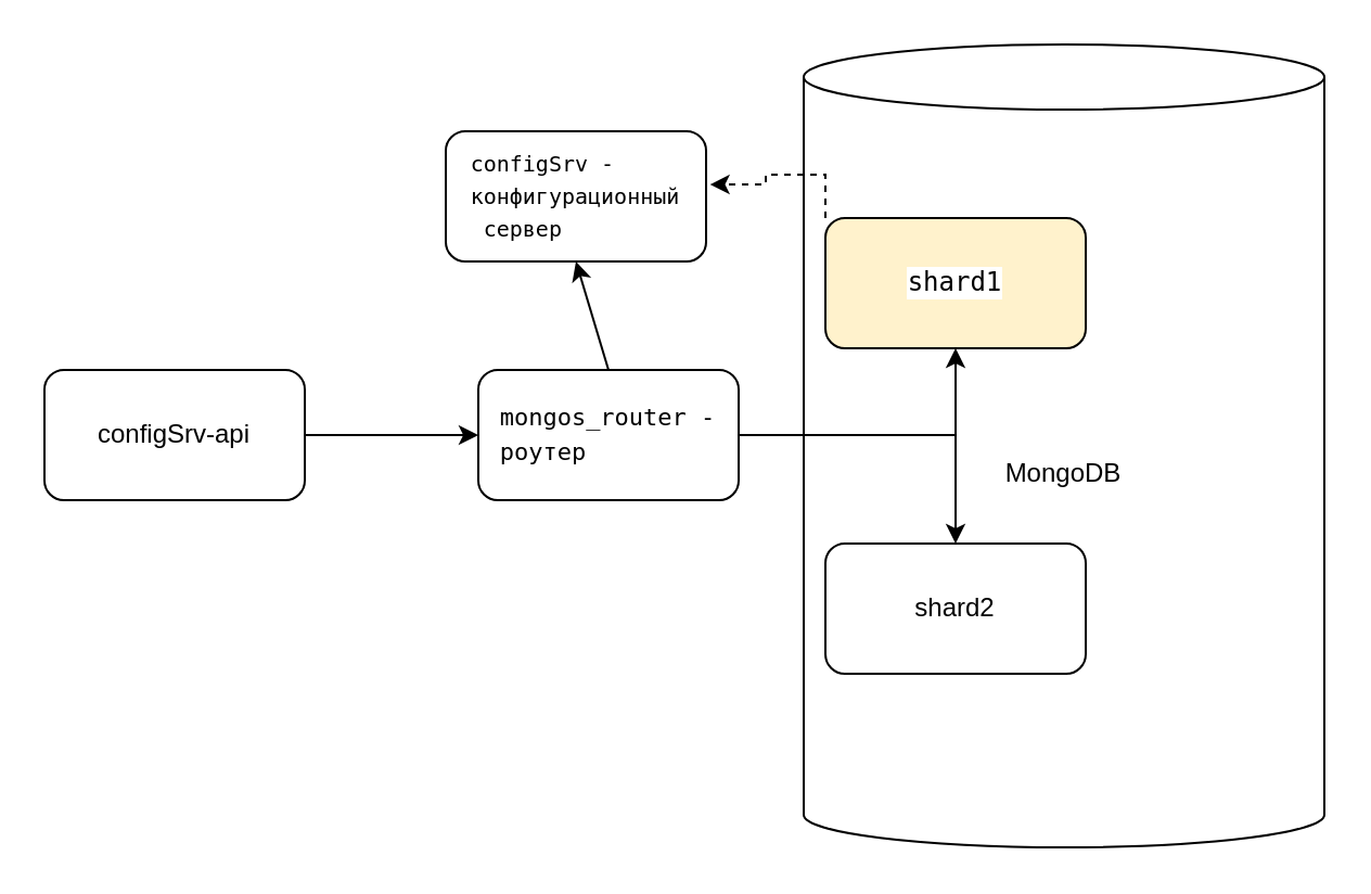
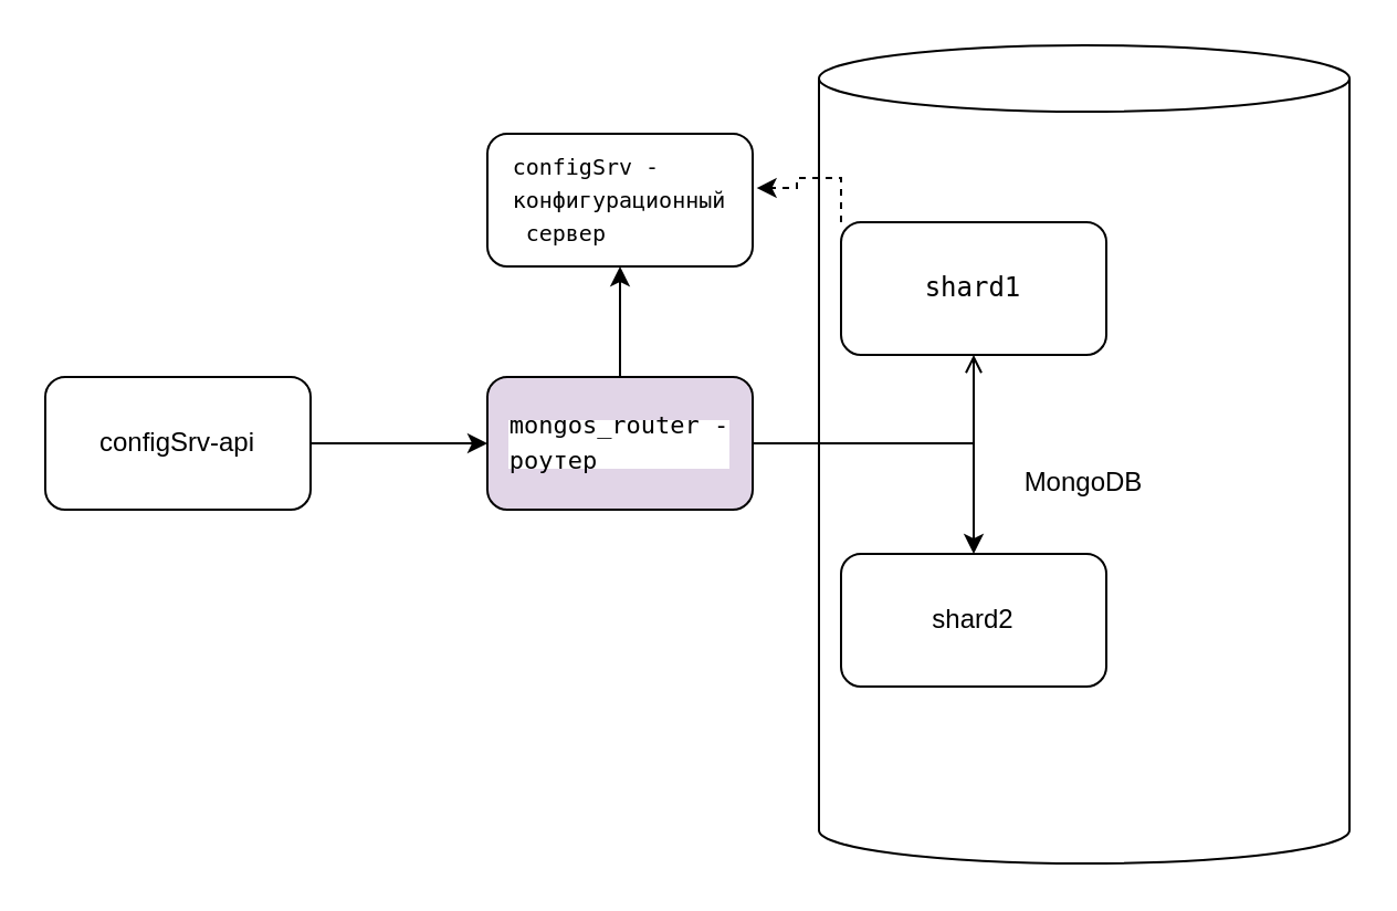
  <mxCell id="0" />
  <mxCell id="1" parent="0" />
  <mxCell id="2" value="MongoDB" style="shape=cylinder3;whiteSpace=wrap;html=1;boundedLbl=1;backgroundOutline=1;size=15;align=center;" parent="1" vertex="1"><mxGeometry x="370" y="20" width="240" height="370" as="geometry" /></mxCell>
  <mxCell id="3" value="configSrv-api" style="rounded=1;whiteSpace=wrap;html=1;" parent="1" vertex="1"><mxGeometry x="20" y="170" width="120" height="60" as="geometry" /></mxCell>
  <mxCell id="4" style="edgeStyle=orthogonalEdgeStyle;rounded=0;orthogonalLoop=1;jettySize=auto;html=1;exitX=1;exitY=0.5;exitDx=0;exitDy=0;" parent="1" source="3" edge="1"><mxGeometry relative="1" as="geometry"><mxPoint x="220" y="200" as="targetPoint" /></mxGeometry></mxCell>
- <mxCell id="5" style="edgeStyle=orthogonalEdgeStyle;rounded=0;orthogonalLoop=1;jettySize=auto;html=1;exitX=1;exitY=0.5;exitDx=0;exitDy=0;" edge="1" parent="1" source="7" target="10"><mxGeometry relative="1" as="geometry"><mxPoint x="410" y="130" as="targetPoint" /></mxGeometry></mxCell>
+ <mxCell id="5" style="edgeStyle=orthogonalEdgeStyle;rounded=0;orthogonalLoop=1;jettySize=auto;html=1;exitX=1;exitY=0.5;exitDx=0;exitDy=0;endArrow=open;" edge="1" parent="1" source="7" target="10"><mxGeometry relative="1" as="geometry"><mxPoint x="410" y="130" as="targetPoint" /></mxGeometry></mxCell>
  <mxCell id="6" style="edgeStyle=orthogonalEdgeStyle;rounded=0;orthogonalLoop=1;jettySize=auto;html=1;" edge="1" parent="1" source="7" target="11"><mxGeometry relative="1" as="geometry"><mxPoint x="440" y="240" as="targetPoint" /></mxGeometry></mxCell>
- <mxCell id="7" value="&lt;div style=&quot;text-align: start; background-color: rgb(255, 255, 255); font-size: 11px; line-height: 50%;&quot;&gt;&lt;pre style=&quot;font-family: &amp;quot;JetBrains Mono&amp;quot;, monospace; line-height: 50%;&quot;&gt;mongos_router -&lt;/pre&gt;&lt;pre style=&quot;font-family: &amp;quot;JetBrains Mono&amp;quot;, monospace; line-height: 50%;&quot;&gt;роутер&lt;/pre&gt;&lt;/div&gt;" style="rounded=1;whiteSpace=wrap;html=1;" vertex="1" parent="1"><mxGeometry x="220" y="170" width="120" height="60" as="geometry" /></mxCell>
- <mxCell id="8" value="&lt;div style=&quot;text-align: start; background-color: rgb(255, 255, 255); font-size: 10px; line-height: 50%;&quot;&gt;&lt;pre style=&quot;font-family: &amp;quot;JetBrains Mono&amp;quot;, monospace; line-height: 50%;&quot;&gt;configSrv -&lt;/pre&gt;&lt;pre style=&quot;font-family: &amp;quot;JetBrains Mono&amp;quot;, monospace; line-height: 50%;&quot;&gt;конфигурационный&lt;/pre&gt;&lt;pre style=&quot;font-family: &amp;quot;JetBrains Mono&amp;quot;, monospace; line-height: 50%;&quot;&gt; сервер&lt;/pre&gt;&lt;/div&gt;" style="rounded=1;whiteSpace=wrap;html=1;" vertex="1" parent="1"><mxGeometry x="205" y="60" width="120" height="60" as="geometry" /></mxCell>
+ <mxCell id="7" value="&lt;div style=&quot;text-align: start; background-color: rgb(255, 255, 255); font-size: 11px; line-height: 50%;&quot;&gt;&lt;pre style=&quot;font-family: &amp;quot;JetBrains Mono&amp;quot;, monospace; line-height: 50%;&quot;&gt;mongos_router -&lt;/pre&gt;&lt;pre style=&quot;font-family: &amp;quot;JetBrains Mono&amp;quot;, monospace; line-height: 50%;&quot;&gt;роутер&lt;/pre&gt;&lt;/div&gt;" style="rounded=1;whiteSpace=wrap;html=1;fillColor=#e1d5e7;" vertex="1" parent="1"><mxGeometry x="220" y="170" width="120" height="60" as="geometry" /></mxCell>
+ <mxCell id="8" value="&lt;div style=&quot;text-align: start; background-color: rgb(255, 255, 255); font-size: 10px; line-height: 50%;&quot;&gt;&lt;pre style=&quot;font-family: &amp;quot;JetBrains Mono&amp;quot;, monospace; line-height: 50%;&quot;&gt;configSrv -&lt;/pre&gt;&lt;pre style=&quot;font-family: &amp;quot;JetBrains Mono&amp;quot;, monospace; line-height: 50%;&quot;&gt;конфигурационный&lt;/pre&gt;&lt;pre style=&quot;font-family: &amp;quot;JetBrains Mono&amp;quot;, monospace; line-height: 50%;&quot;&gt; сервер&lt;/pre&gt;&lt;/div&gt;" style="rounded=1;whiteSpace=wrap;html=1;" vertex="1" parent="1"><mxGeometry x="220" y="60" width="120" height="60" as="geometry" /></mxCell>
  <mxCell id="9" value="" style="endArrow=classic;html=1;rounded=0;entryX=0.5;entryY=1;entryDx=0;entryDy=0;" edge="1" parent="1" target="8"><mxGeometry width="50" height="50" relative="1" as="geometry"><mxPoint x="280" y="170" as="sourcePoint" /><mxPoint x="330" y="120" as="targetPoint" /></mxGeometry></mxCell>
- <mxCell id="10" value="&lt;div style=&quot;text-align: start; background-color: rgb(255, 255, 255);&quot;&gt;&lt;pre style=&quot;font-family: &amp;quot;JetBrains Mono&amp;quot;, monospace;&quot;&gt;shard1&lt;/pre&gt;&lt;/div&gt;" style="rounded=1;whiteSpace=wrap;html=1;fillColor=#fff2cc;" vertex="1" parent="1"><mxGeometry x="380" y="100" width="120" height="60" as="geometry" /></mxCell>
+ <mxCell id="10" value="&lt;div style=&quot;text-align: start; background-color: rgb(255, 255, 255);&quot;&gt;&lt;pre style=&quot;font-family: &amp;quot;JetBrains Mono&amp;quot;, monospace;&quot;&gt;shard1&lt;/pre&gt;&lt;/div&gt;" style="rounded=1;whiteSpace=wrap;html=1;" vertex="1" parent="1"><mxGeometry x="380" y="100" width="120" height="60" as="geometry" /></mxCell>
  <mxCell id="11" value="shard2" style="rounded=1;whiteSpace=wrap;html=1;" vertex="1" parent="1"><mxGeometry x="380" y="250" width="120" height="60" as="geometry" /></mxCell>
  <mxCell id="12" style="edgeStyle=orthogonalEdgeStyle;rounded=0;orthogonalLoop=1;jettySize=auto;html=1;exitX=0;exitY=0;exitDx=0;exitDy=0;entryX=1.015;entryY=0.409;entryDx=0;entryDy=0;entryPerimeter=0;dashed=1;" edge="1" parent="1" source="10" target="8"><mxGeometry relative="1" as="geometry" /></mxCell>
